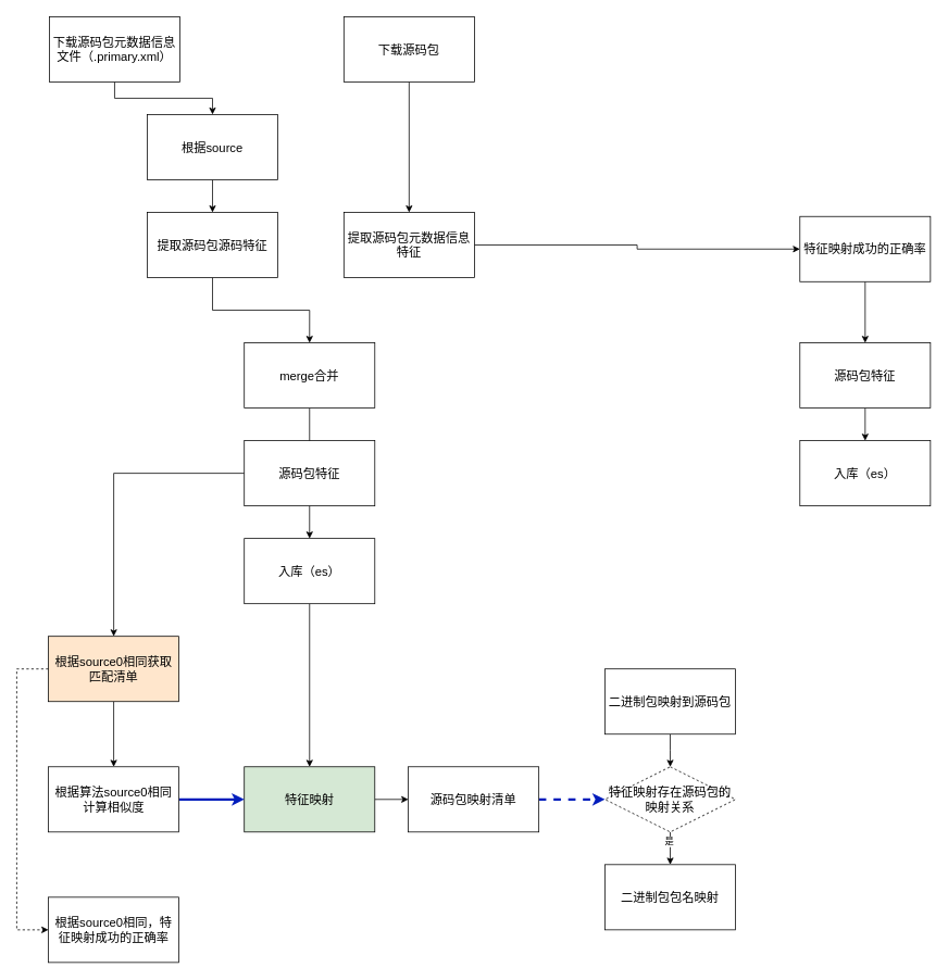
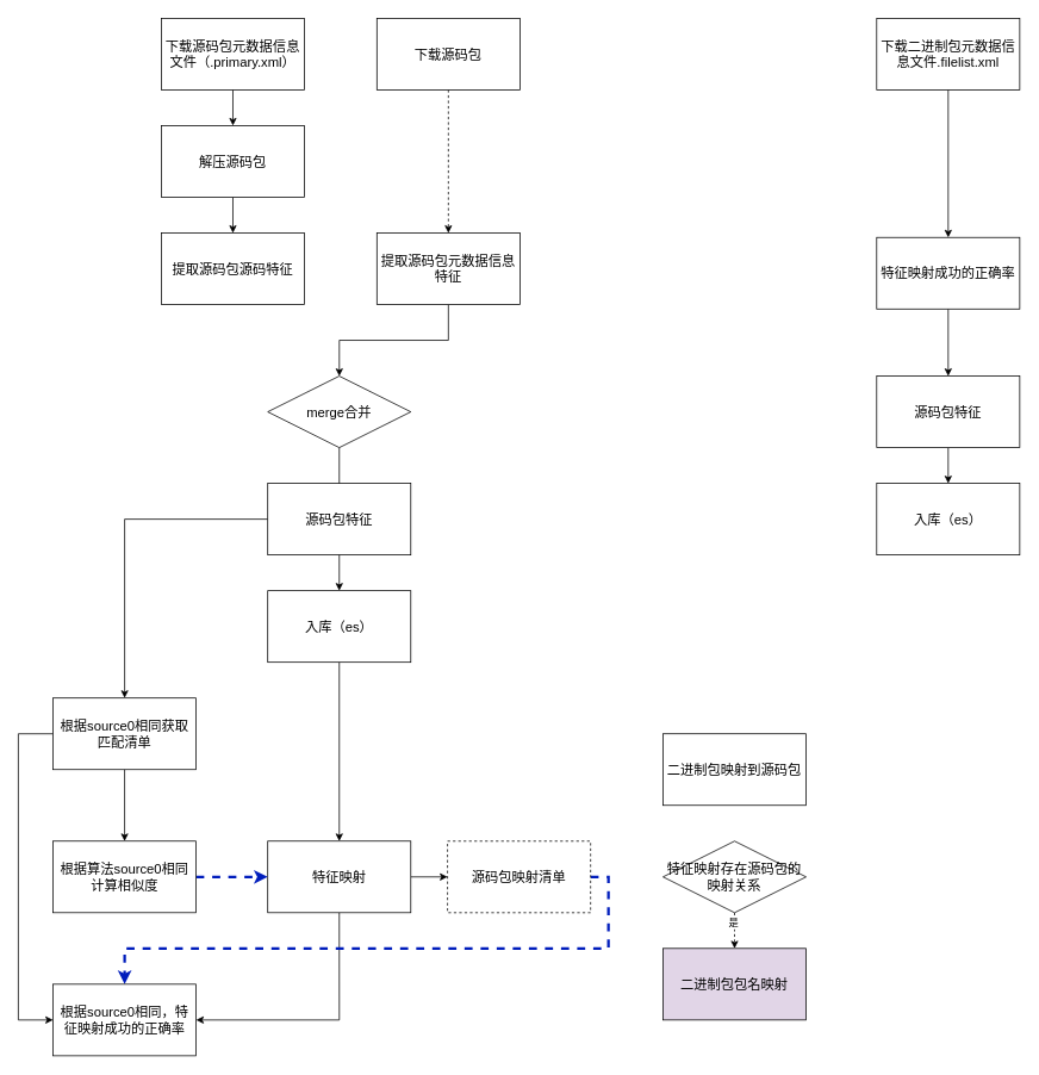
  <mxCell id="0" />
  <mxCell id="1" parent="0" />
  <mxCell id="2" style="edgeStyle=orthogonalEdgeStyle;rounded=0;orthogonalLoop=1;jettySize=auto;html=1;entryX=0.5;entryY=0;entryDx=0;entryDy=0;" edge="1" parent="1" source="3" target="5"><mxGeometry relative="1" as="geometry" /></mxCell>
- <mxCell id="3" value="下载源码包元数据信息文件（.primary.xml）" style="rounded=0;whiteSpace=wrap;html=1;fontSize=15;" vertex="1" parent="1"><mxGeometry x="60" y="20" width="160" height="80" as="geometry" /></mxCell>
+ <mxCell id="3" value="下载源码包元数据信息文件（.primary.xml）" style="rounded=0;whiteSpace=wrap;html=1;fontSize=15;" vertex="1" parent="1"><mxGeometry x="180" y="20" width="160" height="80" as="geometry" /></mxCell>
  <mxCell id="4" style="edgeStyle=orthogonalEdgeStyle;rounded=0;orthogonalLoop=1;jettySize=auto;html=1;entryX=0.5;entryY=0;entryDx=0;entryDy=0;" edge="1" parent="1" source="5" target="9"><mxGeometry relative="1" as="geometry" /></mxCell>
- <mxCell id="5" value="根据source" style="rounded=0;whiteSpace=wrap;html=1;fontSize=15;" vertex="1" parent="1"><mxGeometry x="180" y="140" width="160" height="80" as="geometry" /></mxCell>
- <mxCell id="6" style="edgeStyle=orthogonalEdgeStyle;rounded=0;orthogonalLoop=1;jettySize=auto;html=1;" edge="1" parent="1" source="7" target="11"><mxGeometry relative="1" as="geometry" /></mxCell>
+ <mxCell id="5" value="解压源码包" style="rounded=0;whiteSpace=wrap;html=1;fontSize=15;" vertex="1" parent="1"><mxGeometry x="180" y="140" width="160" height="80" as="geometry" /></mxCell>
+ <mxCell id="6" style="edgeStyle=orthogonalEdgeStyle;rounded=0;orthogonalLoop=1;jettySize=auto;html=1;dashed=1;" edge="1" parent="1" source="7" target="11"><mxGeometry relative="1" as="geometry" /></mxCell>
  <mxCell id="7" value="下载源码包" style="rounded=0;whiteSpace=wrap;html=1;fontSize=15;" vertex="1" parent="1"><mxGeometry x="421" y="20" width="160" height="80" as="geometry" /></mxCell>
- <mxCell id="8" style="edgeStyle=orthogonalEdgeStyle;rounded=0;orthogonalLoop=1;jettySize=auto;html=1;entryX=0.5;entryY=0;entryDx=0;entryDy=0;" edge="1" parent="1" source="9" target="14"><mxGeometry relative="1" as="geometry" /></mxCell>
  <mxCell id="9" value="提取源码包源码特征" style="rounded=0;whiteSpace=wrap;html=1;fontSize=15;" vertex="1" parent="1"><mxGeometry x="180" y="260" width="160" height="80" as="geometry" /></mxCell>
- <mxCell id="10" style="edgeStyle=orthogonalEdgeStyle;rounded=0;orthogonalLoop=1;jettySize=auto;html=1;" edge="1" parent="1" source="11" target="29"><mxGeometry relative="1" as="geometry" /></mxCell>
+ <mxCell id="10" style="edgeStyle=orthogonalEdgeStyle;rounded=0;orthogonalLoop=1;jettySize=auto;html=1;" edge="1" parent="1" source="11" target="14"><mxGeometry relative="1" as="geometry" /></mxCell>
  <mxCell id="11" value="提取源码包元数据信息特征" style="rounded=0;whiteSpace=wrap;html=1;fontSize=15;" vertex="1" parent="1"><mxGeometry x="421" y="260" width="160" height="80" as="geometry" /></mxCell>
  <mxCell id="12" style="edgeStyle=orthogonalEdgeStyle;rounded=0;orthogonalLoop=1;jettySize=auto;html=1;entryX=0.5;entryY=0;entryDx=0;entryDy=0;" edge="1" parent="1" source="14" target="16"><mxGeometry relative="1" as="geometry" /></mxCell>
  <mxCell id="13" style="edgeStyle=orthogonalEdgeStyle;rounded=0;orthogonalLoop=1;jettySize=auto;html=1;exitX=0;exitY=0.5;exitDx=0;exitDy=0;" edge="1" parent="1" source="40" target="23"><mxGeometry relative="1" as="geometry" /></mxCell>
- <mxCell id="14" value="merge合并" style="rounded=0;whiteSpace=wrap;html=1;fontSize=15;" vertex="1" parent="1"><mxGeometry x="298.95" y="420" width="160" height="80" as="geometry" /></mxCell>
+ <mxCell id="14" value="merge合并" style="rhombus;whiteSpace=wrap;html=1;fontSize=15;" vertex="1" parent="1"><mxGeometry x="298.95" y="420" width="160" height="80" as="geometry" /></mxCell>
  <mxCell id="15" style="edgeStyle=orthogonalEdgeStyle;rounded=0;orthogonalLoop=1;jettySize=auto;html=1;entryX=0.5;entryY=0;entryDx=0;entryDy=0;" edge="1" parent="1" source="16" target="20"><mxGeometry relative="1" as="geometry" /></mxCell>
  <mxCell id="16" value="入库（es）" style="rounded=0;whiteSpace=wrap;html=1;fontSize=15;" vertex="1" parent="1"><mxGeometry x="298.95" y="660" width="160" height="80" as="geometry" /></mxCell>
- <mxCell id="18" style="edgeStyle=orthogonalEdgeStyle;rounded=0;orthogonalLoop=1;jettySize=auto;html=1;entryX=0;entryY=0.5;entryDx=0;entryDy=0;dashed=1;strokeColor=#001DBC;strokeWidth=3;align=center;verticalAlign=middle;fontFamily=Helvetica;fontSize=11;fontColor=default;labelBackgroundColor=default;endArrow=classic;fillColor=#0050ef;exitX=1;exitY=0.5;exitDx=0;exitDy=0;" edge="1" parent="1" source="41" target="36"><mxGeometry relative="1" as="geometry" /></mxCell>
+ <mxCell id="17" style="edgeStyle=orthogonalEdgeStyle;rounded=0;orthogonalLoop=1;jettySize=auto;html=1;entryX=1;entryY=0.5;entryDx=0;entryDy=0;exitX=0.5;exitY=1;exitDx=0;exitDy=0;" edge="1" parent="1" source="20" target="26"><mxGeometry relative="1" as="geometry" /></mxCell>
+ <mxCell id="18" style="edgeStyle=orthogonalEdgeStyle;rounded=0;orthogonalLoop=1;jettySize=auto;html=1;dashed=1;strokeColor=#001DBC;strokeWidth=3;align=center;verticalAlign=middle;fontFamily=Helvetica;fontSize=11;fontColor=default;labelBackgroundColor=default;endArrow=classic;fillColor=#0050ef;exitX=1;exitY=0.5;exitDx=0;exitDy=0;" edge="1" parent="1" source="41" target="26"><mxGeometry relative="1" as="geometry" /></mxCell>
  <mxCell id="19" style="edgeStyle=orthogonalEdgeStyle;rounded=0;orthogonalLoop=1;jettySize=auto;html=1;entryX=0;entryY=0.5;entryDx=0;entryDy=0;" edge="1" parent="1" source="20" target="41"><mxGeometry relative="1" as="geometry" /></mxCell>
- <mxCell id="20" value="特征映射" style="rounded=0;whiteSpace=wrap;html=1;fontSize=15;fillColor=#d5e8d4;" vertex="1" parent="1"><mxGeometry x="298.95" y="940" width="160" height="80" as="geometry" /></mxCell>
+ <mxCell id="20" value="特征映射" style="rounded=0;whiteSpace=wrap;html=1;fontSize=15;" vertex="1" parent="1"><mxGeometry x="298.95" y="940" width="160" height="80" as="geometry" /></mxCell>
  <mxCell id="21" style="edgeStyle=orthogonalEdgeStyle;rounded=0;orthogonalLoop=1;jettySize=auto;html=1;entryX=0.5;entryY=0;entryDx=0;entryDy=0;" edge="1" parent="1" source="23" target="25"><mxGeometry relative="1" as="geometry" /></mxCell>
- <mxCell id="22" style="edgeStyle=orthogonalEdgeStyle;rounded=0;orthogonalLoop=1;jettySize=auto;html=1;entryX=0;entryY=0.5;entryDx=0;entryDy=0;exitX=0;exitY=0.5;exitDx=0;exitDy=0;dashed=1;" edge="1" parent="1" source="23" target="26"><mxGeometry relative="1" as="geometry"><Array as="points"><mxPoint x="20" y="820" /><mxPoint x="20" y="1140" /></Array></mxGeometry></mxCell>
- <mxCell id="23" value="根据source0相同获取匹配清单" style="rounded=0;whiteSpace=wrap;html=1;fontSize=15;fillColor=#ffe6cc;" vertex="1" parent="1"><mxGeometry x="58.85" y="780" width="160" height="80" as="geometry" /></mxCell>
- <mxCell id="24" style="edgeStyle=orthogonalEdgeStyle;rounded=0;orthogonalLoop=1;jettySize=auto;html=1;entryX=0;entryY=0.5;entryDx=0;entryDy=0;dashed=0;strokeColor=#001DBC;strokeWidth=3;align=center;verticalAlign=middle;fontFamily=Helvetica;fontSize=11;fontColor=default;labelBackgroundColor=default;endArrow=classic;fillColor=#0050ef;" edge="1" parent="1" source="25" target="20"><mxGeometry relative="1" as="geometry" /></mxCell>
+ <mxCell id="22" style="edgeStyle=orthogonalEdgeStyle;rounded=0;orthogonalLoop=1;jettySize=auto;html=1;entryX=0;entryY=0.5;entryDx=0;entryDy=0;exitX=0;exitY=0.5;exitDx=0;exitDy=0;" edge="1" parent="1" source="23" target="26"><mxGeometry relative="1" as="geometry"><Array as="points"><mxPoint x="20" y="820" /><mxPoint x="20" y="1140" /></Array></mxGeometry></mxCell>
+ <mxCell id="23" value="根据source0相同获取匹配清单" style="rounded=0;whiteSpace=wrap;html=1;fontSize=15;" vertex="1" parent="1"><mxGeometry x="58.85" y="780" width="160" height="80" as="geometry" /></mxCell>
+ <mxCell id="24" style="edgeStyle=orthogonalEdgeStyle;rounded=0;orthogonalLoop=1;jettySize=auto;html=1;entryX=0;entryY=0.5;entryDx=0;entryDy=0;dashed=1;strokeColor=#001DBC;strokeWidth=3;align=center;verticalAlign=middle;fontFamily=Helvetica;fontSize=11;fontColor=default;labelBackgroundColor=default;endArrow=classic;fillColor=#0050ef;" edge="1" parent="1" source="25" target="20"><mxGeometry relative="1" as="geometry" /></mxCell>
  <mxCell id="25" value="根据算法source0相同&lt;div&gt;计算相似度&lt;/div&gt;" style="rounded=0;whiteSpace=wrap;html=1;fontSize=15;" vertex="1" parent="1"><mxGeometry x="58.85" y="940" width="160" height="80" as="geometry" /></mxCell>
  <mxCell id="26" value="根据source0相同，特征映射成功的正确率" style="rounded=0;whiteSpace=wrap;html=1;fontSize=15;" vertex="1" parent="1"><mxGeometry x="58.85" y="1100" width="160" height="80" as="geometry" /></mxCell>
- <mxCell id="27" value="二进制包包名映射" style="rounded=0;whiteSpace=wrap;html=1;fontSize=15;" vertex="1" parent="1"><mxGeometry x="741.05" y="1060" width="160" height="80" as="geometry" /></mxCell>
+ <mxCell id="27" value="二进制包包名映射" style="rounded=0;whiteSpace=wrap;html=1;fontSize=15;fillColor=#e1d5e7;" vertex="1" parent="1"><mxGeometry x="741.05" y="1060" width="160" height="80" as="geometry" /></mxCell>
  <mxCell id="28" style="edgeStyle=orthogonalEdgeStyle;rounded=0;orthogonalLoop=1;jettySize=auto;html=1;entryX=0.5;entryY=0;entryDx=0;entryDy=0;" edge="1" parent="1" source="29" target="38"><mxGeometry relative="1" as="geometry" /></mxCell>
  <mxCell id="29" value="特征映射成功的正确率" style="rounded=0;whiteSpace=wrap;html=1;fontSize=15;" vertex="1" parent="1"><mxGeometry x="980" y="265" width="160" height="80" as="geometry" /></mxCell>
- <mxCell id="32" style="edgeStyle=orthogonalEdgeStyle;rounded=0;orthogonalLoop=1;jettySize=auto;html=1;entryX=0.5;entryY=0;entryDx=0;entryDy=0;" edge="1" parent="1" source="33" target="36"><mxGeometry relative="1" as="geometry" /></mxCell>
+ <mxCell id="30" style="edgeStyle=orthogonalEdgeStyle;rounded=0;orthogonalLoop=1;jettySize=auto;html=1;entryX=0.5;entryY=0;entryDx=0;entryDy=0;" edge="1" parent="1" source="31" target="29"><mxGeometry relative="1" as="geometry" /></mxCell>
+ <mxCell id="31" value="下载二进制包元数据信息文件.filelist.xml" style="rounded=0;whiteSpace=wrap;html=1;fontSize=15;" vertex="1" parent="1"><mxGeometry x="980" y="20" width="160" height="80" as="geometry" /></mxCell>
  <mxCell id="33" value="二进制包映射到源码包" style="rounded=0;whiteSpace=wrap;html=1;fontSize=15;" vertex="1" parent="1"><mxGeometry x="741" y="820" width="160" height="80" as="geometry" /></mxCell>
- <mxCell id="34" style="edgeStyle=orthogonalEdgeStyle;rounded=0;orthogonalLoop=1;jettySize=auto;html=1;entryX=0.5;entryY=0;entryDx=0;entryDy=0;" edge="1" parent="1" source="36" target="27"><mxGeometry relative="1" as="geometry" /></mxCell>
+ <mxCell id="34" style="edgeStyle=orthogonalEdgeStyle;rounded=0;orthogonalLoop=1;jettySize=auto;html=1;entryX=0.5;entryY=0;entryDx=0;entryDy=0;dashed=1;" edge="1" parent="1" source="36" target="27"><mxGeometry relative="1" as="geometry" /></mxCell>
  <mxCell id="35" value="是" style="edgeLabel;html=1;align=center;verticalAlign=middle;resizable=0;points=[];" vertex="1" connectable="0" parent="34"><mxGeometry x="-0.45" y="-2" relative="1" as="geometry"><mxPoint as="offset" /></mxGeometry></mxCell>
- <mxCell id="36" value="特征映射存在源码包的映射关系" style="rhombus;whiteSpace=wrap;html=1;fontSize=15;dashed=1;" vertex="1" parent="1"><mxGeometry x="741.05" y="940" width="160" height="80" as="geometry" /></mxCell>
+ <mxCell id="36" value="特征映射存在源码包的映射关系" style="rhombus;whiteSpace=wrap;html=1;fontSize=15;" vertex="1" parent="1"><mxGeometry x="741.05" y="940" width="160" height="80" as="geometry" /></mxCell>
  <mxCell id="37" style="edgeStyle=orthogonalEdgeStyle;rounded=0;orthogonalLoop=1;jettySize=auto;html=1;entryX=0.5;entryY=0;entryDx=0;entryDy=0;" edge="1" parent="1" source="38" target="39"><mxGeometry relative="1" as="geometry" /></mxCell>
  <mxCell id="38" value="源码包特征" style="rounded=0;whiteSpace=wrap;html=1;fontSize=15;" vertex="1" parent="1"><mxGeometry x="980" y="420" width="160" height="80" as="geometry" /></mxCell>
  <mxCell id="39" value="入库（es）" style="rounded=0;whiteSpace=wrap;html=1;fontSize=15;" vertex="1" parent="1"><mxGeometry x="980" y="540" width="160" height="80" as="geometry" /></mxCell>
  <mxCell id="40" value="源码包特征" style="rounded=0;whiteSpace=wrap;html=1;fontSize=15;" vertex="1" parent="1"><mxGeometry x="298.95" y="540" width="160" height="80" as="geometry" /></mxCell>
- <mxCell id="41" value="源码包映射清单" style="rounded=0;whiteSpace=wrap;html=1;fontSize=15;" vertex="1" parent="1"><mxGeometry x="500" y="940" width="160" height="80" as="geometry" /></mxCell>
+ <mxCell id="41" value="源码包映射清单" style="rounded=0;whiteSpace=wrap;html=1;fontSize=15;dashed=1;" vertex="1" parent="1"><mxGeometry x="500" y="940" width="160" height="80" as="geometry" /></mxCell>
